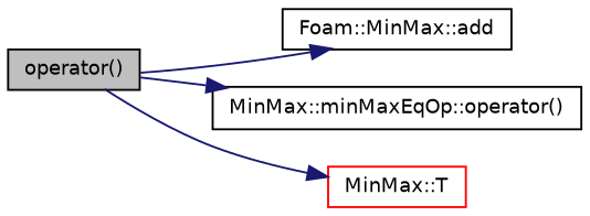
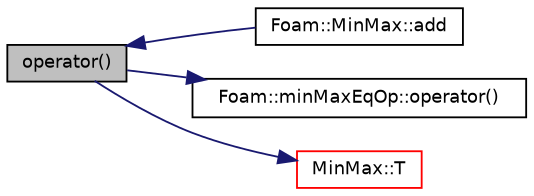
  digraph {
    rankdir=LR
    node [color=black fontname=Helvetica fontsize=10 shape=record]
    edge [color=midnightblue fontname=Helvetica fontsize=10 labelfontname=Helvetica labelfontsize=10 style=solid]
    n1 [fillcolor=grey75 fontcolor=black height=0.2 label="operator()" style=filled width=0.4]
    n2 [height=0.2 label="Foam::MinMax::add" width=0.4]
-   n3 [height=0.2 label="MinMax::minMaxEqOp::operator()" width=0.4]
+   n3 [height=0.2 label="Foam::minMaxEqOp::operator()" width=0.4]
    n4 [color=red height=0.2 label="MinMax::T" width=0.4]
-   n1 -> n2
+   n2 -> n1
    n1 -> n3
    n1 -> n4
  }
